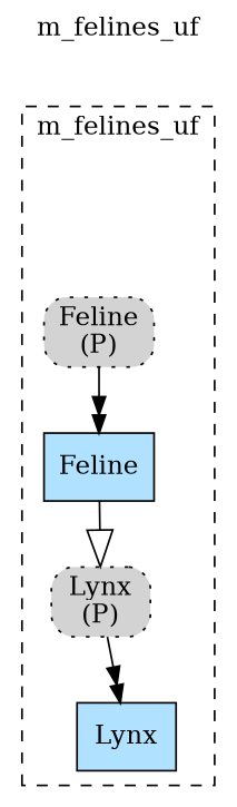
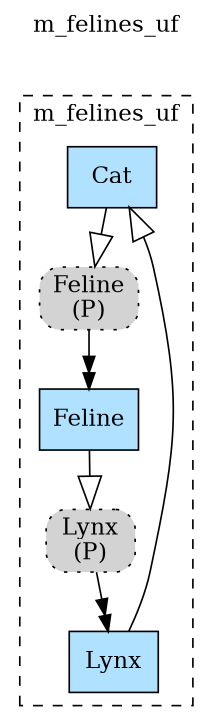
  digraph {
    label=m_felines_uf
    labelfontsize=12
    labelloc=tl
    node [fillcolor=lightskyblue1 shape=record style=filled]
    edge [arrowhead=onormal arrowsize=2.0]
+   n1 [label=Cat]
    n2 [fillcolor=lightgray label=<Feline<br/>(P)> shape=box style="rounded,filled,dotted"]
    n3 [label=Lynx]
    n4 [fillcolor=lightgray label=<Lynx<br/>(P)> shape=box style="rounded,filled,dotted"]
    n5 [label=Feline]
    subgraph cluster_1 {
      style=dashed
+     n1
      n2
      n3
      n4
      n5
    }
+   n1 -> n2
    n2 -> n5 [arrowhead=normalnormal arrowsize=""]
+   n3 -> n1
    n4 -> n3 [arrowhead=normalnormal arrowsize=""]
    n5 -> n4
  }
